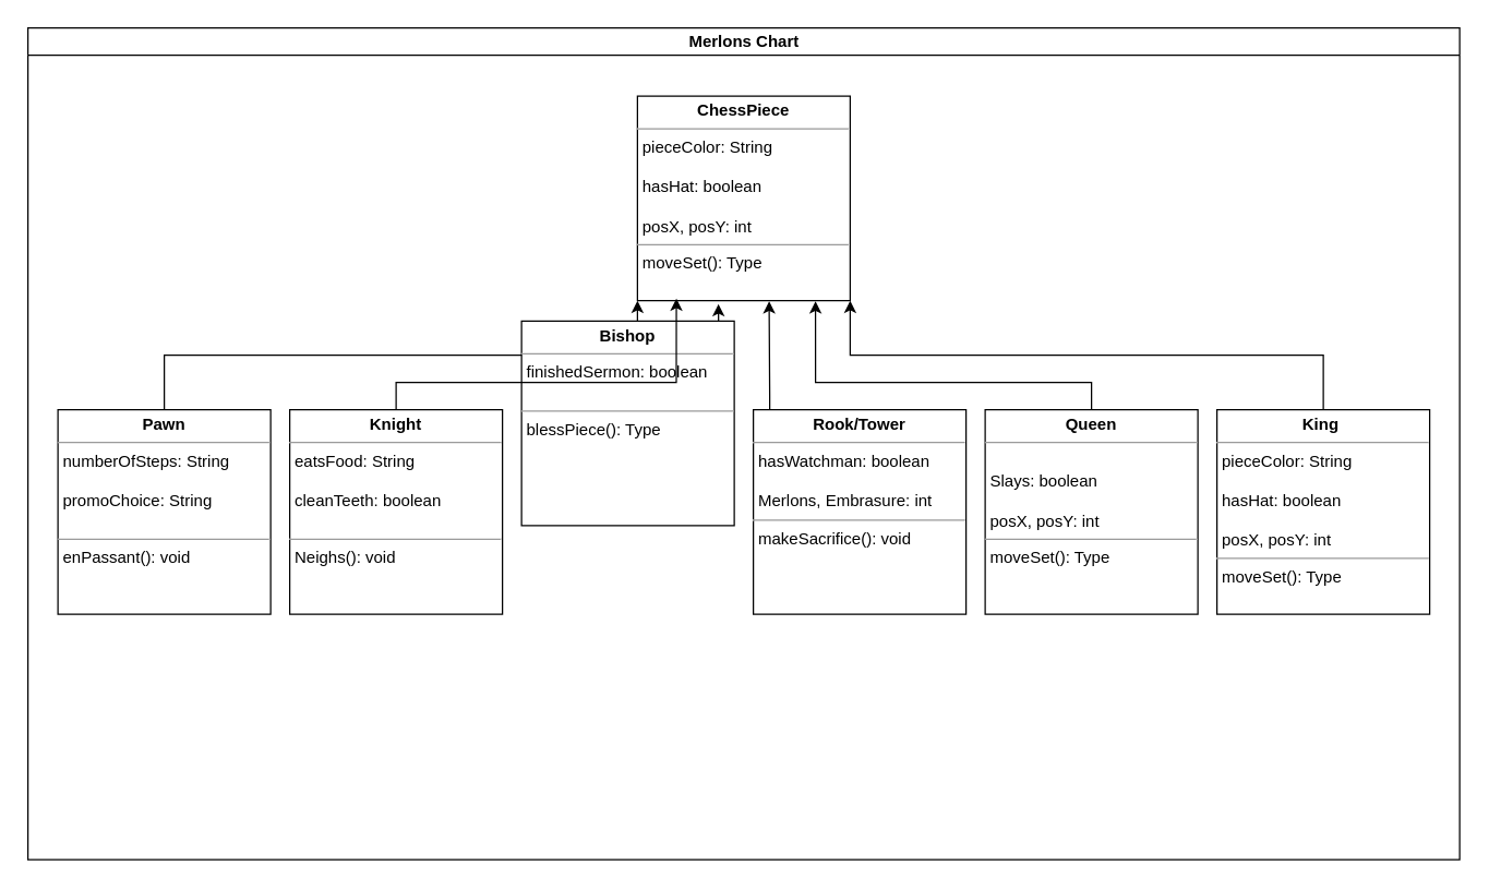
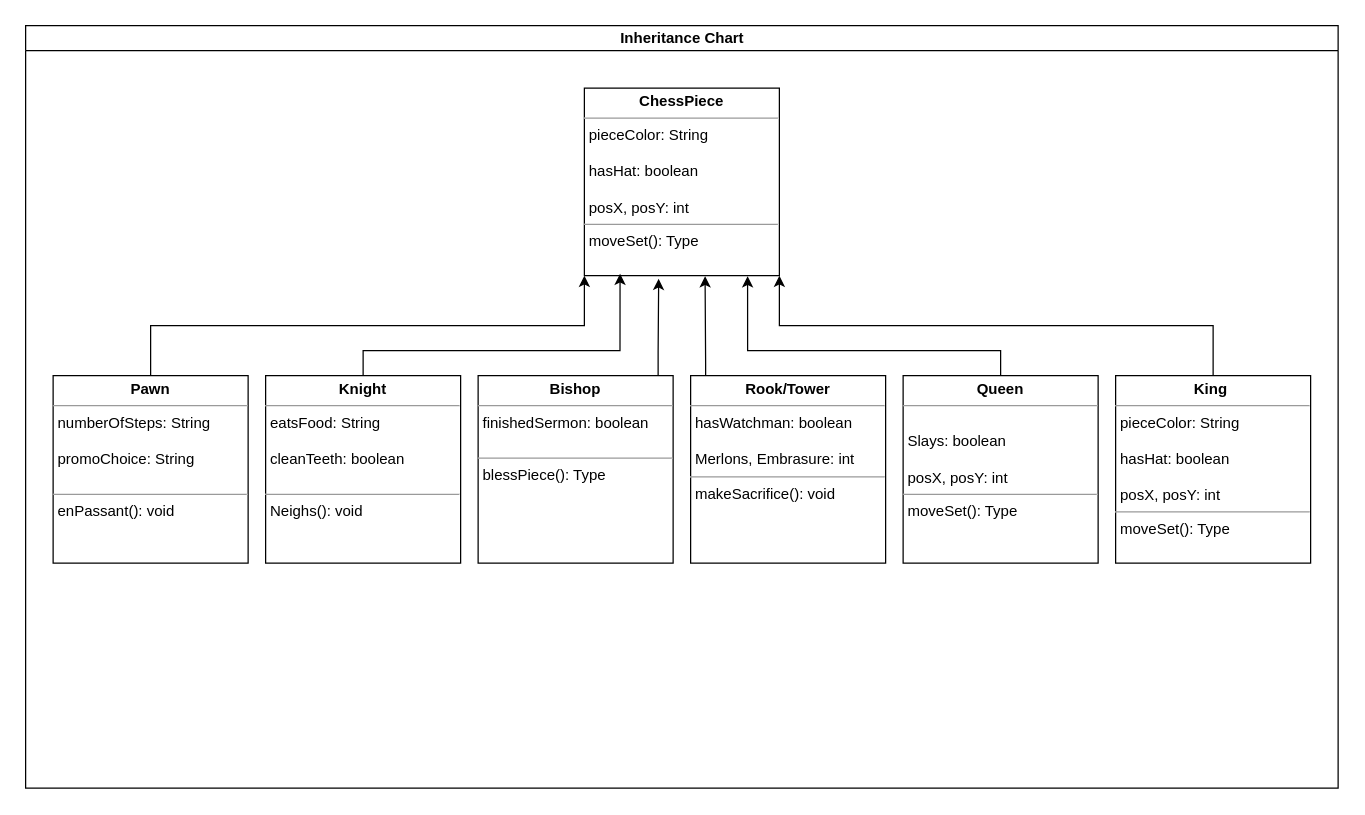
  <mxCell id="0" />
  <mxCell id="1" parent="0" />
- <mxCell id="2" value="Merlons Chart" style="swimlane;html=1;startSize=20;horizontal=1;containerType=tree;glass=0;" parent="1" vertex="1"><mxGeometry x="20" y="20" width="1050" height="610" as="geometry" /></mxCell>
+ <mxCell id="2" value="Inheritance Chart" style="swimlane;html=1;startSize=20;horizontal=1;containerType=tree;glass=0;" parent="1" vertex="1"><mxGeometry x="20" y="20" width="1050" height="610" as="geometry" /></mxCell>
  <mxCell id="3" value="&lt;p style=&quot;margin:0px;margin-top:4px;text-align:center;&quot;&gt;&lt;b&gt;ChessPiece&lt;/b&gt;&lt;/p&gt;&lt;hr size=&quot;1&quot;&gt;&lt;p style=&quot;margin:0px;margin-left:4px;&quot;&gt;&lt;span style=&quot;background-color: initial;&quot;&gt;pieceColor: String&lt;/span&gt;&lt;br&gt;&lt;/p&gt;&lt;p style=&quot;margin:0px;margin-left:4px;&quot;&gt;&lt;br&gt;&lt;/p&gt;&lt;p style=&quot;margin:0px;margin-left:4px;&quot;&gt;hasHat: boolean&lt;/p&gt;&lt;p style=&quot;margin:0px;margin-left:4px;&quot;&gt;&lt;br&gt;&lt;/p&gt;&lt;p style=&quot;margin:0px;margin-left:4px;&quot;&gt;posX, posY: int&lt;/p&gt;&lt;hr size=&quot;1&quot;&gt;&lt;p style=&quot;margin:0px;margin-left:4px;&quot;&gt;moveSet(): Type&lt;/p&gt;" style="verticalAlign=top;align=left;overflow=fill;fontSize=12;fontFamily=Helvetica;html=1;whiteSpace=wrap;" vertex="1" parent="2"><mxGeometry x="447" y="50" width="156" height="150" as="geometry" /></mxCell>
  <mxCell id="4" style="edgeStyle=orthogonalEdgeStyle;rounded=0;orthogonalLoop=1;jettySize=auto;html=1;entryX=0;entryY=1;entryDx=0;entryDy=0;" edge="1" parent="2" source="5" target="3"><mxGeometry relative="1" as="geometry"><Array as="points"><mxPoint x="100" y="240" /><mxPoint x="447" y="240" /></Array></mxGeometry></mxCell>
  <mxCell id="5" value="&lt;p style=&quot;margin:0px;margin-top:4px;text-align:center;&quot;&gt;&lt;b&gt;Pawn&lt;/b&gt;&lt;/p&gt;&lt;hr size=&quot;1&quot;&gt;&lt;p style=&quot;margin:0px;margin-left:4px;&quot;&gt;&lt;span style=&quot;background-color: initial;&quot;&gt;numberOfSteps: String&lt;/span&gt;&lt;br&gt;&lt;/p&gt;&lt;p style=&quot;margin:0px;margin-left:4px;&quot;&gt;&lt;br&gt;&lt;/p&gt;&lt;p style=&quot;margin:0px;margin-left:4px;&quot;&gt;promoChoice: String&lt;/p&gt;&lt;p style=&quot;margin:0px;margin-left:4px;&quot;&gt;&lt;br&gt;&lt;/p&gt;&lt;hr size=&quot;1&quot;&gt;&lt;p style=&quot;margin:0px;margin-left:4px;&quot;&gt;enPassant(): void&lt;/p&gt;" style="verticalAlign=top;align=left;overflow=fill;fontSize=12;fontFamily=Helvetica;html=1;whiteSpace=wrap;" vertex="1" parent="2"><mxGeometry x="22" y="280" width="156" height="150" as="geometry" /></mxCell>
  <mxCell id="6" value="&lt;p style=&quot;margin:0px;margin-top:4px;text-align:center;&quot;&gt;&lt;b&gt;Knight&lt;/b&gt;&lt;/p&gt;&lt;hr size=&quot;1&quot;&gt;&lt;p style=&quot;margin:0px;margin-left:4px;&quot;&gt;&lt;span style=&quot;background-color: initial;&quot;&gt;eatsFood: String&lt;/span&gt;&lt;br&gt;&lt;/p&gt;&lt;p style=&quot;margin:0px;margin-left:4px;&quot;&gt;&lt;br&gt;&lt;/p&gt;&lt;p style=&quot;margin:0px;margin-left:4px;&quot;&gt;cleanTeeth: boolean&lt;br&gt;&lt;/p&gt;&lt;p style=&quot;margin:0px;margin-left:4px;&quot;&gt;&lt;br&gt;&lt;/p&gt;&lt;hr size=&quot;1&quot;&gt;&lt;p style=&quot;margin:0px;margin-left:4px;&quot;&gt;Neighs(): void&lt;/p&gt;" style="verticalAlign=top;align=left;overflow=fill;fontSize=12;fontFamily=Helvetica;html=1;whiteSpace=wrap;" vertex="1" parent="2"><mxGeometry x="192" y="280" width="156" height="150" as="geometry" /></mxCell>
- <mxCell id="7" value="&lt;p style=&quot;margin:0px;margin-top:4px;text-align:center;&quot;&gt;&lt;b&gt;Bishop&lt;/b&gt;&lt;/p&gt;&lt;hr size=&quot;1&quot;&gt;&lt;p style=&quot;margin:0px;margin-left:4px;&quot;&gt;&lt;span style=&quot;background-color: initial;&quot;&gt;finishedSermon: boolean&lt;/span&gt;&lt;br&gt;&lt;/p&gt;&lt;p style=&quot;margin:0px;margin-left:4px;&quot;&gt;&lt;br&gt;&lt;/p&gt;&lt;hr size=&quot;1&quot;&gt;&lt;p style=&quot;margin:0px;margin-left:4px;&quot;&gt;blessPiece(): Type&lt;/p&gt;" style="verticalAlign=top;align=left;overflow=fill;fontSize=12;fontFamily=Helvetica;html=1;whiteSpace=wrap;" vertex="1" parent="2"><mxGeometry x="362" y="215" width="156" height="150" as="geometry" /></mxCell>
+ <mxCell id="7" value="&lt;p style=&quot;margin:0px;margin-top:4px;text-align:center;&quot;&gt;&lt;b&gt;Bishop&lt;/b&gt;&lt;/p&gt;&lt;hr size=&quot;1&quot;&gt;&lt;p style=&quot;margin:0px;margin-left:4px;&quot;&gt;&lt;span style=&quot;background-color: initial;&quot;&gt;finishedSermon: boolean&lt;/span&gt;&lt;br&gt;&lt;/p&gt;&lt;p style=&quot;margin:0px;margin-left:4px;&quot;&gt;&lt;br&gt;&lt;/p&gt;&lt;hr size=&quot;1&quot;&gt;&lt;p style=&quot;margin:0px;margin-left:4px;&quot;&gt;blessPiece(): Type&lt;/p&gt;" style="verticalAlign=top;align=left;overflow=fill;fontSize=12;fontFamily=Helvetica;html=1;whiteSpace=wrap;" vertex="1" parent="2"><mxGeometry x="362" y="280" width="156" height="150" as="geometry" /></mxCell>
  <mxCell id="8" value="&lt;p style=&quot;margin:0px;margin-top:4px;text-align:center;&quot;&gt;&lt;b&gt;Rook/Tower&lt;/b&gt;&lt;/p&gt;&lt;hr size=&quot;1&quot;&gt;&lt;p style=&quot;margin:0px;margin-left:4px;&quot;&gt;&lt;span style=&quot;background-color: initial;&quot;&gt;hasWatchman: boolean&lt;/span&gt;&lt;br&gt;&lt;/p&gt;&lt;p style=&quot;margin:0px;margin-left:4px;&quot;&gt;&lt;br&gt;&lt;/p&gt;&lt;p style=&quot;margin:0px;margin-left:4px;&quot;&gt;Merlons, Embrasure: int&lt;/p&gt;&lt;hr size=&quot;1&quot;&gt;&lt;p style=&quot;margin:0px;margin-left:4px;&quot;&gt;makeSacrifice(): void&lt;/p&gt;" style="verticalAlign=top;align=left;overflow=fill;fontSize=12;fontFamily=Helvetica;html=1;whiteSpace=wrap;" vertex="1" parent="2"><mxGeometry x="532" y="280" width="156" height="150" as="geometry" /></mxCell>
  <mxCell id="9" value="&lt;p style=&quot;margin:0px;margin-top:4px;text-align:center;&quot;&gt;&lt;b&gt;Queen&lt;/b&gt;&lt;/p&gt;&lt;hr size=&quot;1&quot;&gt;&lt;p style=&quot;margin:0px;margin-left:4px;&quot;&gt;&lt;br&gt;&lt;/p&gt;&lt;p style=&quot;margin:0px;margin-left:4px;&quot;&gt;Slays: boolean&lt;/p&gt;&lt;p style=&quot;margin:0px;margin-left:4px;&quot;&gt;&lt;br&gt;&lt;/p&gt;&lt;p style=&quot;margin:0px;margin-left:4px;&quot;&gt;posX, posY: int&lt;/p&gt;&lt;hr size=&quot;1&quot;&gt;&lt;p style=&quot;margin:0px;margin-left:4px;&quot;&gt;moveSet(): Type&lt;/p&gt;" style="verticalAlign=top;align=left;overflow=fill;fontSize=12;fontFamily=Helvetica;html=1;whiteSpace=wrap;" vertex="1" parent="2"><mxGeometry x="702" y="280" width="156" height="150" as="geometry" /></mxCell>
  <mxCell id="10" style="edgeStyle=orthogonalEdgeStyle;rounded=0;orthogonalLoop=1;jettySize=auto;html=1;entryX=1;entryY=1;entryDx=0;entryDy=0;" edge="1" parent="2" source="11" target="3"><mxGeometry relative="1" as="geometry"><Array as="points"><mxPoint x="950" y="240" /><mxPoint x="603" y="240" /></Array></mxGeometry></mxCell>
  <mxCell id="11" value="&lt;p style=&quot;margin:0px;margin-top:4px;text-align:center;&quot;&gt;&lt;b&gt;King&amp;nbsp;&lt;/b&gt;&lt;/p&gt;&lt;hr size=&quot;1&quot;&gt;&lt;p style=&quot;margin:0px;margin-left:4px;&quot;&gt;&lt;span style=&quot;background-color: initial;&quot;&gt;pieceColor: String&lt;/span&gt;&lt;br&gt;&lt;/p&gt;&lt;p style=&quot;margin:0px;margin-left:4px;&quot;&gt;&lt;br&gt;&lt;/p&gt;&lt;p style=&quot;margin:0px;margin-left:4px;&quot;&gt;hasHat: boolean&lt;/p&gt;&lt;p style=&quot;margin:0px;margin-left:4px;&quot;&gt;&lt;br&gt;&lt;/p&gt;&lt;p style=&quot;margin:0px;margin-left:4px;&quot;&gt;posX, posY: int&lt;/p&gt;&lt;hr size=&quot;1&quot;&gt;&lt;p style=&quot;margin:0px;margin-left:4px;&quot;&gt;moveSet(): Type&lt;/p&gt;" style="verticalAlign=top;align=left;overflow=fill;fontSize=12;fontFamily=Helvetica;html=1;whiteSpace=wrap;" vertex="1" parent="2"><mxGeometry x="872" y="280" width="156" height="150" as="geometry" /></mxCell>
  <mxCell id="12" style="edgeStyle=orthogonalEdgeStyle;rounded=0;orthogonalLoop=1;jettySize=auto;html=1;entryX=0.183;entryY=0.99;entryDx=0;entryDy=0;entryPerimeter=0;" edge="1" parent="2" source="6" target="3"><mxGeometry relative="1" as="geometry"><Array as="points"><mxPoint x="270" y="260" /><mxPoint x="476" y="260" /></Array></mxGeometry></mxCell>
  <mxCell id="13" style="edgeStyle=orthogonalEdgeStyle;rounded=0;orthogonalLoop=1;jettySize=auto;html=1;entryX=0.381;entryY=1.017;entryDx=0;entryDy=0;entryPerimeter=0;" edge="1" parent="2" source="7" target="3"><mxGeometry relative="1" as="geometry"><Array as="points"><mxPoint x="506" y="260" /><mxPoint x="506" y="260" /></Array></mxGeometry></mxCell>
  <mxCell id="14" style="edgeStyle=orthogonalEdgeStyle;rounded=0;orthogonalLoop=1;jettySize=auto;html=1;entryX=0.619;entryY=1.003;entryDx=0;entryDy=0;entryPerimeter=0;" edge="1" parent="2" source="8" target="3"><mxGeometry relative="1" as="geometry"><Array as="points"><mxPoint x="544" y="270" /><mxPoint x="544" y="270" /></Array></mxGeometry></mxCell>
  <mxCell id="15" style="edgeStyle=orthogonalEdgeStyle;rounded=0;orthogonalLoop=1;jettySize=auto;html=1;entryX=0.837;entryY=1.003;entryDx=0;entryDy=0;entryPerimeter=0;" edge="1" parent="2" source="9" target="3"><mxGeometry relative="1" as="geometry"><Array as="points"><mxPoint x="780" y="260" /><mxPoint x="578" y="260" /></Array></mxGeometry></mxCell>
